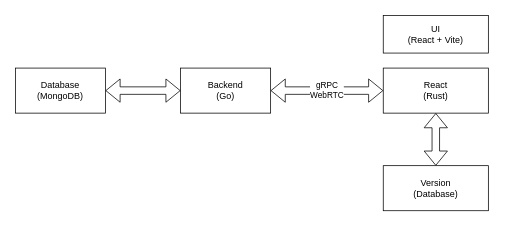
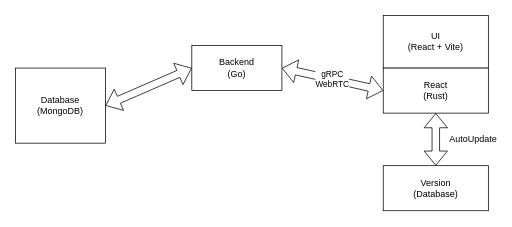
  <mxCell id="0" />
  <mxCell id="1" parent="0" />
- <mxCell id="2" value="UI&lt;br&gt;(React + Vite)" style="rounded=0;whiteSpace=wrap;html=1;" vertex="1" parent="1"><mxGeometry x="510" y="20" width="140" height="50" as="geometry" /></mxCell>
+ <mxCell id="2" value="UI&lt;br&gt;(React + Vite)" style="rounded=0;whiteSpace=wrap;html=1;" vertex="1" parent="1"><mxGeometry x="510" y="20" width="140" height="70" as="geometry" /></mxCell>
  <mxCell id="3" value="React&lt;br&gt;(Rust)" style="rounded=0;whiteSpace=wrap;html=1;" vertex="1" parent="1"><mxGeometry x="510" y="90" width="140" height="60" as="geometry" /></mxCell>
- <mxCell id="4" value="Backend&lt;br&gt;(Go)" style="rounded=0;whiteSpace=wrap;html=1;" vertex="1" parent="1"><mxGeometry x="240" y="90" width="120" height="60" as="geometry" /></mxCell>
+ <mxCell id="4" value="Backend&lt;br&gt;(Go)" style="rounded=0;whiteSpace=wrap;html=1;" vertex="1" parent="1"><mxGeometry x="255" y="60" width="120" height="60" as="geometry" /></mxCell>
  <mxCell id="5" value="gRPC&lt;br&gt;WebRTC" style="shape=flexArrow;endArrow=classic;startArrow=classic;html=1;entryX=0;entryY=0.5;entryDx=0;entryDy=0;exitX=1;exitY=0.5;exitDx=0;exitDy=0;" edge="1" parent="1" source="4" target="3"><mxGeometry width="100" height="100" relative="1" as="geometry"><mxPoint x="370" y="180" as="sourcePoint" /><mxPoint x="470" y="80" as="targetPoint" /></mxGeometry></mxCell>
- <mxCell id="6" value="Database&lt;br&gt;(MongoDB)" style="rounded=0;whiteSpace=wrap;html=1;" vertex="1" parent="1"><mxGeometry x="20" y="90" width="120" height="60" as="geometry" /></mxCell>
+ <mxCell id="6" value="Database&lt;br&gt;(MongoDB)" style="rounded=0;whiteSpace=wrap;html=1;" vertex="1" parent="1"><mxGeometry x="20" y="90" width="120" height="100" as="geometry" /></mxCell>
  <mxCell id="7" value="" style="shape=flexArrow;endArrow=classic;startArrow=classic;html=1;entryX=0;entryY=0.5;entryDx=0;entryDy=0;exitX=1;exitY=0.5;exitDx=0;exitDy=0;" edge="1" parent="1" source="6" target="4"><mxGeometry width="100" height="100" relative="1" as="geometry"><mxPoint x="310" y="170" as="sourcePoint" /><mxPoint x="410" y="70" as="targetPoint" /></mxGeometry></mxCell>
  <mxCell id="8" value="" style="shape=flexArrow;endArrow=classic;startArrow=classic;html=1;entryX=0.5;entryY=1;entryDx=0;entryDy=0;" edge="1" parent="1" target="3"><mxGeometry width="100" height="100" relative="1" as="geometry"><mxPoint x="580" y="220" as="sourcePoint" /><mxPoint x="580" y="170" as="targetPoint" /></mxGeometry></mxCell>
  <mxCell id="9" value="Version&lt;br&gt;(Database)" style="rounded=0;whiteSpace=wrap;html=1;" vertex="1" parent="1"><mxGeometry x="510" y="220" width="140" height="60" as="geometry" /></mxCell>
+ <mxCell id="10" value="AutoUpdate" style="text;html=1;strokeColor=none;fillColor=none;align=center;verticalAlign=middle;whiteSpace=wrap;rounded=0;" vertex="1" parent="1"><mxGeometry x="600" y="170" width="60" height="30" as="geometry" /></mxCell>
